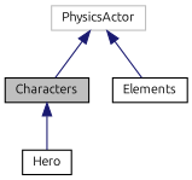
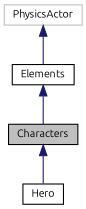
  digraph {
    fontname=Ubuntu
    node [color=black fillcolor=white fontname=Ubuntu fontsize=10 shape=record style=filled]
    edge [color=midnightblue dir=back fontname=Ubuntu fontsize=10 labelfontname=Helvetica labelfontsize=10 style=solid]
    n1 [fillcolor=grey75 fontcolor=black height=0.2 label=Characters width=0.4]
    n2 [height=0.2 label=Hero width=0.4]
    n3 [height=0.2 label=Elements width=0.4]
    n4 [color=grey75 height=0.2 label=PhysicsActor width=0.4]
    n1 -> n2
-   n4 -> n1
+   n3 -> n1
    n4 -> n3
  }
